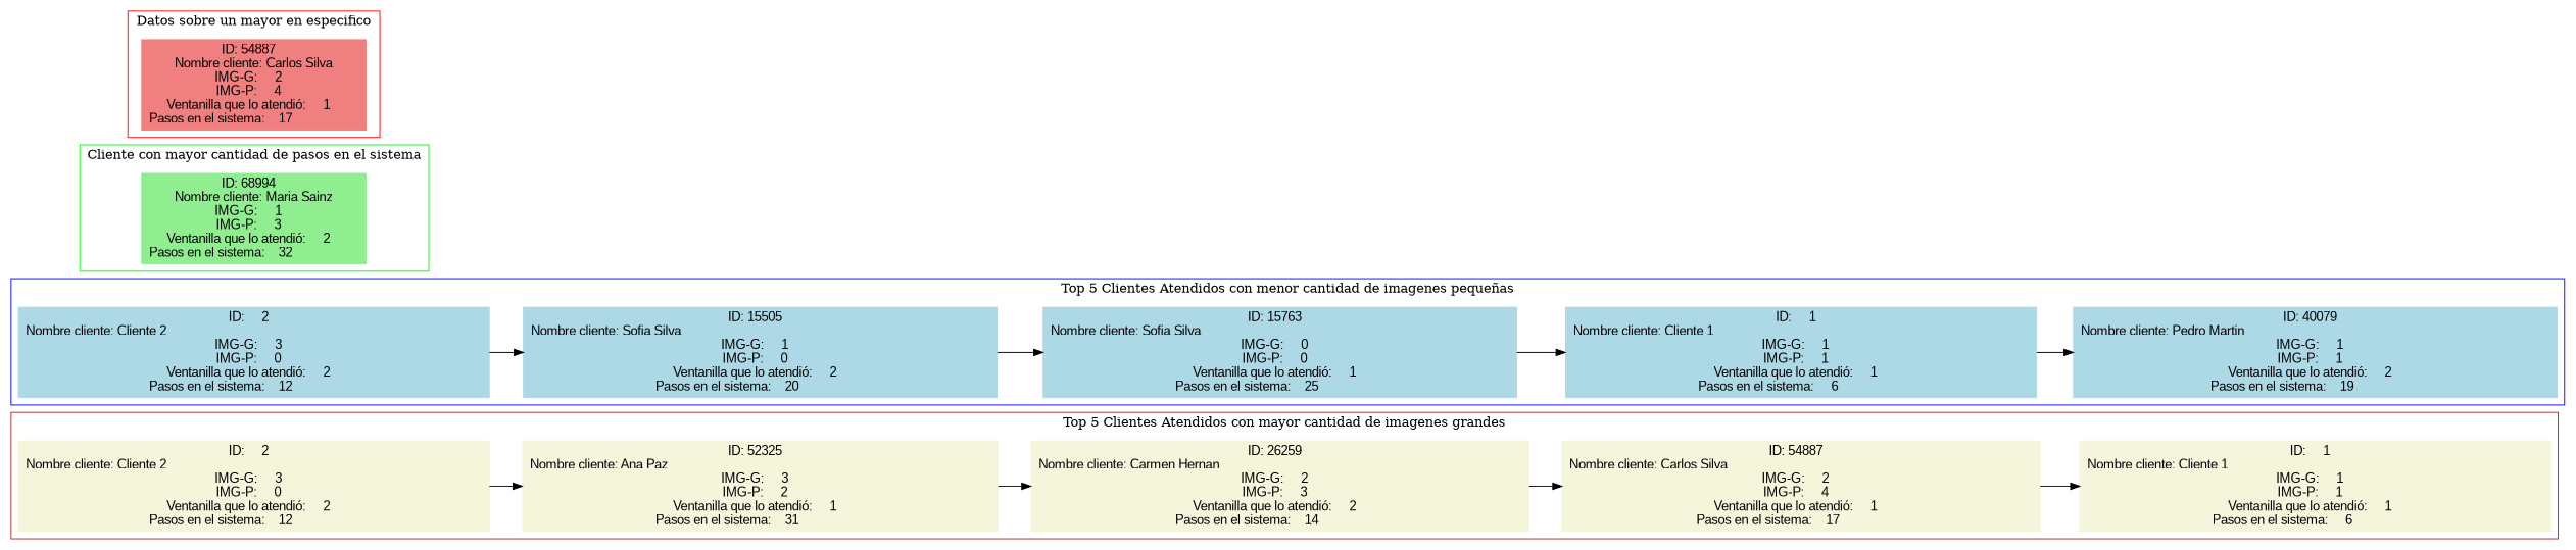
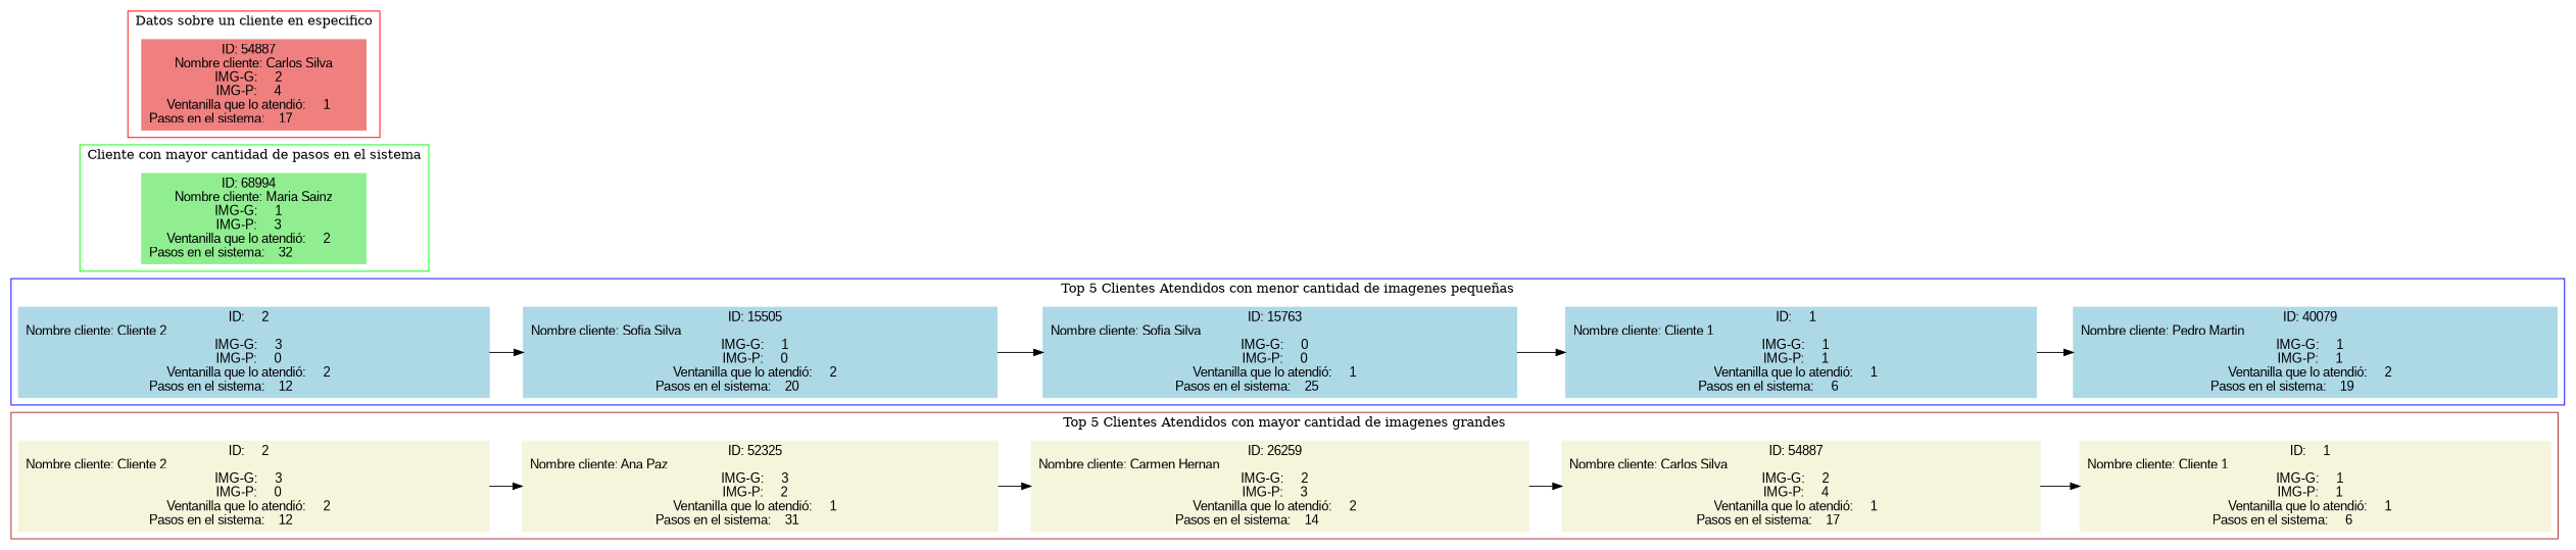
  digraph {
    rankdir=LR
    node [color=beige fontname=Arial shape=box style=filled]
    n1 [label="ID:     2   \nNombre cliente: Cliente 2                                                                                           \nIMG-G:     3   \nIMG-P:     0   \nVentanilla que lo atendió:     2   \nPasos en el sistema:    12                   "]
    n2 [label="ID: 52325   \nNombre cliente: Ana Paz                                                                                             \nIMG-G:     3   \nIMG-P:     2   \nVentanilla que lo atendió:     1   \nPasos en el sistema:    31                   "]
    n3 [label="ID: 26259   \nNombre cliente: Carmen Hernan                                                                                       \nIMG-G:     2   \nIMG-P:     3   \nVentanilla que lo atendió:     2   \nPasos en el sistema:    14                   "]
    n4 [label="ID: 54887   \nNombre cliente: Carlos Silva                                                                                        \nIMG-G:     2   \nIMG-P:     4   \nVentanilla que lo atendió:     1   \nPasos en el sistema:    17                   "]
    n5 [label="ID:     1   \nNombre cliente: Cliente 1                                                                                           \nIMG-G:     1   \nIMG-P:     1   \nVentanilla que lo atendió:     1   \nPasos en el sistema:     6                   "]
    n6 [color=lightblue label="ID:     2   \nNombre cliente: Cliente 2                                                                                           \nIMG-G:     3   \nIMG-P:     0   \nVentanilla que lo atendió:     2   \nPasos en el sistema:    12                   "]
    n7 [color=lightblue label="ID: 15505   \nNombre cliente: Sofia Silva                                                                                         \nIMG-G:     1   \nIMG-P:     0   \nVentanilla que lo atendió:     2   \nPasos en el sistema:    20                   "]
    n8 [color=lightblue label="ID: 15763   \nNombre cliente: Sofia Silva                                                                                         \nIMG-G:     0   \nIMG-P:     0   \nVentanilla que lo atendió:     1   \nPasos en el sistema:    25                   "]
    n9 [color=lightblue label="ID:     1   \nNombre cliente: Cliente 1                                                                                           \nIMG-G:     1   \nIMG-P:     1   \nVentanilla que lo atendió:     1   \nPasos en el sistema:     6                   "]
    n10 [color=lightblue label="ID: 40079   \nNombre cliente: Pedro Martin                                                                                        \nIMG-G:     1   \nIMG-P:     1   \nVentanilla que lo atendió:     2   \nPasos en el sistema:    19                   "]
    n11 [color=lightgreen label="ID: 68994   \nNombre cliente: Maria Sainz\nIMG-G:     1   \nIMG-P:     3   \nVentanilla que lo atendió:     2   \nPasos en el sistema:    32                   "]
    n12 [color=lightcoral label="ID: 54887   \nNombre cliente: Carlos Silva\nIMG-G:     2   \nIMG-P:     4   \nVentanilla que lo atendió:     1   \nPasos en el sistema:    17                   "]
    subgraph cluster_1 {
      color=brown
      label="Top 5 Clientes Atendidos con mayor cantidad de imagenes grandes"
      n1
      n2
      n3
      n4
      n5
    }
    subgraph cluster_2 {
      color=blue
      label="Top 5 Clientes Atendidos con menor cantidad de imagenes pequeñas"
      n6
      n7
      n8
      n9
      n10
    }
    subgraph cluster_3 {
      color=green
      label="Cliente con mayor cantidad de pasos en el sistema"
      n11
    }
    subgraph cluster_4 {
      color=red
-     label="Datos sobre un mayor en especifico"
+     label="Datos sobre un cliente en especifico"
      n12
    }
    n1 -> n2
    n2 -> n3
    n3 -> n4
    n4 -> n5
    n6 -> n7
    n7 -> n8
    n8 -> n9
    n9 -> n10
  }
